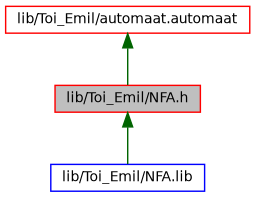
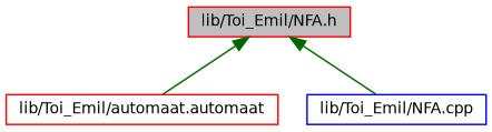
  digraph {
    node [color=red fillcolor=white fontname=Helvetica fontsize=10 shape=record style=filled]
    edge [color=darkgreen dir=back fontname=Helvetica fontsize=10 labelfontname=Helvetica labelfontsize=10 style=solid]
    n1 [fillcolor=grey75 fontcolor=black height=0.2 label="lib/Toi_Emil/NFA.h" width=0.4]
    n2 [height=0.2 label="lib/Toi_Emil/automaat.automaat" width=0.4]
-   n3 [color=blue height=0.2 label="lib/Toi_Emil/NFA.lib" width=0.4]
-   n2 -> n1
+   n3 [color=blue height=0.2 label="lib/Toi_Emil/NFA.cpp" width=0.4]
+   n1 -> n2
    n1 -> n3
  }
